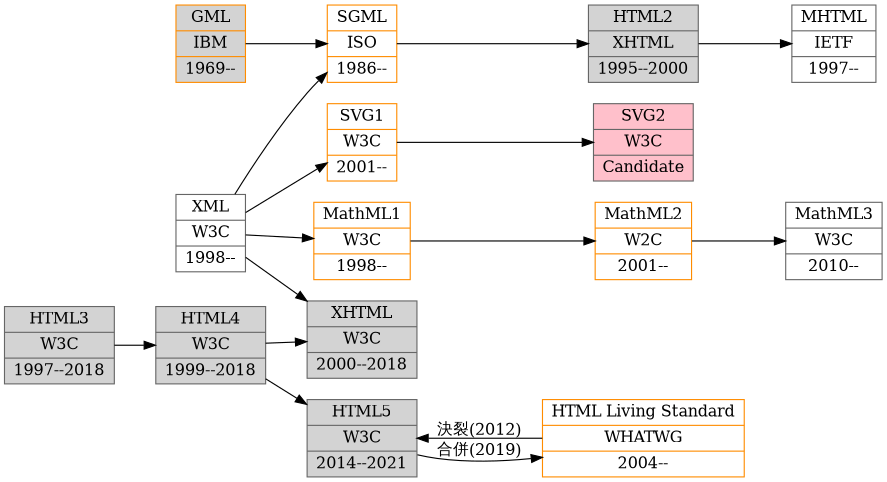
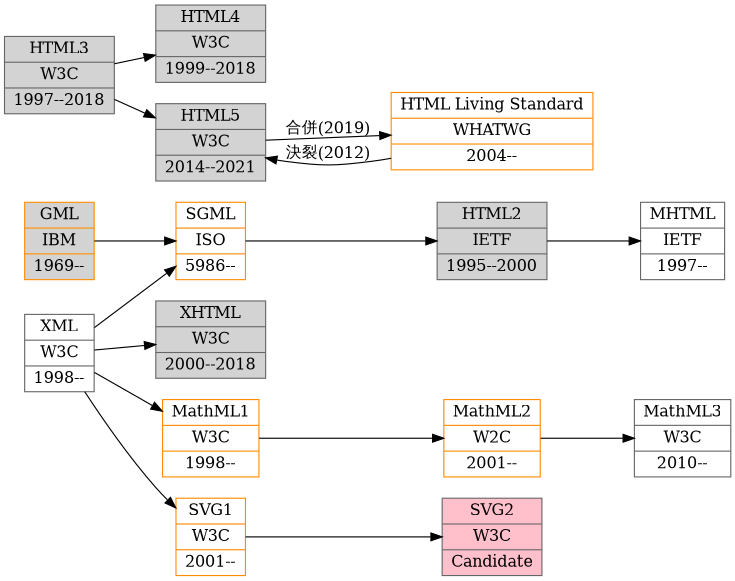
  digraph {
    rankdir=LR
    node [color=gray40 shape=record]
    n1 [color=darkorange fillcolor=lightgray label="GML|IBM|1969--" style="solid,filled"]
-   n2 [color=darkorange label="SGML|ISO|1986--"]
-   n3 [fillcolor=lightgray label="HTML2|XHTML|1995--2000" style="solid,filled"]
+   n2 [color=darkorange label="SGML|ISO|5986--"]
+   n3 [fillcolor=lightgray label="HTML2|IETF|1995--2000" style="solid,filled"]
    n4 [label="MHTML|IETF|1997--"]
    n5 [label="XML|W3C|1998--"]
    n6 [fillcolor=lightgray label="XHTML|W3C|2000--2018" style="solid,filled"]
    n7 [color=darkorange label="MathML1|W3C|1998--"]
    n8 [color=darkorange label="SVG1|W3C|2001--"]
    n9 [fillcolor=lightgray label="HTML3|W3C|1997--2018" style="solid,filled"]
    n10 [fillcolor=lightgray label="HTML4|W3C|1999--2018" style="solid,filled"]
    n11 [fillcolor=lightgray label="HTML5|W3C|2014--2021" style="solid,filled"]
    n12 [color=darkorange label="HTML Living Standard|WHATWG|2004--"]
    n13 [color=darkorange label="MathML2|W2C|2001--"]
    n14 [fillcolor=pink label="SVG2|W3C|Candidate" style="solid,filled"]
    n15 [label="MathML3|W3C|2010--"]
    n1 -> n2
    n2 -> n3
    n3 -> n4
    n5 -> n2
    n5 -> n6
    n5 -> n7
    n5 -> n8
    n7 -> n13
    n8 -> n14
    n9 -> n10
-   n10 -> n6
-   n10 -> n11
+   n9 -> n11
    n11 -> n12 [label="合併(2019)"]
    n12 -> n11 [label="決裂(2012)"]
    n13 -> n15
  }
